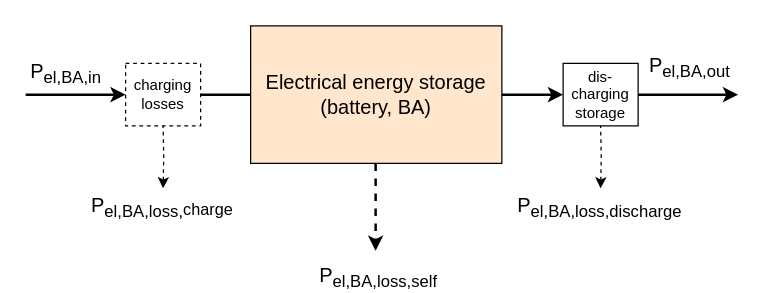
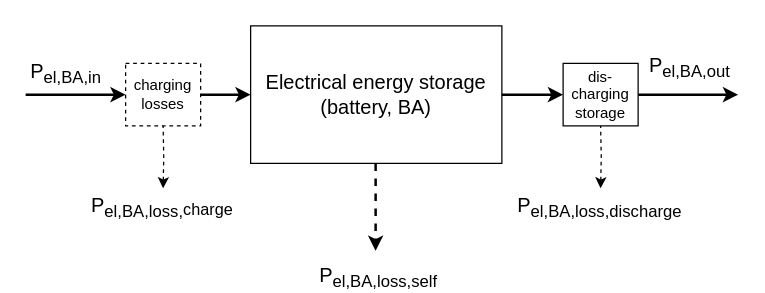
  <mxCell id="0" />
  <mxCell id="1" parent="0" />
- <mxCell id="2" value="&lt;font style=&quot;font-size: 16px;&quot;&gt;Electrical energy storage (battery, BA)&lt;/font&gt;" style="rounded=0;whiteSpace=wrap;html=1;fillColor=#ffe6cc;" parent="1" vertex="1"><mxGeometry x="200" y="20" width="201" height="110" as="geometry" /></mxCell>
- <mxCell id="3" value="" style="endArrow=none;html=1;rounded=0;fontSize=16;entryX=0;entryY=0.5;entryDx=0;entryDy=0;strokeWidth=2;startArrow=none;" parent="1" target="2" edge="1" source="7"><mxGeometry width="50" height="50" relative="1" as="geometry"><mxPoint x="80" y="75" as="sourcePoint" /><mxPoint x="340" y="120" as="targetPoint" /></mxGeometry></mxCell>
+ <mxCell id="2" value="&lt;font style=&quot;font-size: 16px;&quot;&gt;Electrical energy storage (battery, BA)&lt;/font&gt;" style="rounded=0;whiteSpace=wrap;html=1;" parent="1" vertex="1"><mxGeometry x="200" y="20" width="201" height="110" as="geometry" /></mxCell>
+ <mxCell id="3" value="" style="endArrow=classic;html=1;rounded=0;fontSize=16;entryX=0;entryY=0.5;entryDx=0;entryDy=0;strokeWidth=2;startArrow=none;" parent="1" target="2" edge="1" source="7"><mxGeometry width="50" height="50" relative="1" as="geometry"><mxPoint x="80" y="75" as="sourcePoint" /><mxPoint x="340" y="120" as="targetPoint" /></mxGeometry></mxCell>
  <mxCell id="4" value="" style="endArrow=classic;html=1;rounded=0;fontSize=16;strokeWidth=2;dashed=1;" parent="1" edge="1"><mxGeometry width="50" height="50" relative="1" as="geometry"><mxPoint x="300" y="130" as="sourcePoint" /><mxPoint x="300" y="200" as="targetPoint" /></mxGeometry></mxCell>
  <mxCell id="5" value="&lt;font style=&quot;font-size: 16px;&quot;&gt;P&lt;sub&gt;el,BA,loss,self&lt;/sub&gt;&lt;/font&gt;" style="edgeLabel;html=1;align=center;verticalAlign=middle;resizable=0;points=[];fontSize=16;" parent="4" vertex="1" connectable="0"><mxGeometry x="-0.271" y="-3" relative="1" as="geometry"><mxPoint x="4" y="64" as="offset" /></mxGeometry></mxCell>
  <mxCell id="6" value="&lt;font style=&quot;font-size: 16px;&quot;&gt;P&lt;sub&gt;el,BA,loss,&lt;/sub&gt;&lt;/font&gt;&lt;sub style=&quot;&quot;&gt;&lt;font style=&quot;font-size: 13px;&quot;&gt;charge&lt;/font&gt;&lt;/sub&gt;" style="edgeStyle=orthogonalEdgeStyle;rounded=0;orthogonalLoop=1;jettySize=auto;html=1;startArrow=classic;startFill=1;endArrow=none;endFill=0;dashed=1;" edge="1" parent="1" target="7"><mxGeometry x="-1" y="15" relative="1" as="geometry"><mxPoint x="130" y="150" as="sourcePoint" /><mxPoint x="14" y="15" as="offset" /></mxGeometry></mxCell>
  <mxCell id="7" value="charging losses" style="rounded=0;whiteSpace=wrap;html=1;dashed=1;" vertex="1" parent="1"><mxGeometry x="100" y="50" width="60" height="50" as="geometry" /></mxCell>
  <mxCell id="8" value="" style="endArrow=none;html=1;rounded=0;fontSize=16;strokeWidth=2;startArrow=classic;startFill=1;exitX=0;exitY=0.5;exitDx=0;exitDy=0;" edge="1" parent="1" source="7"><mxGeometry width="50" height="50" relative="1" as="geometry"><mxPoint x="200" y="75" as="sourcePoint" /><mxPoint x="20" y="75" as="targetPoint" /></mxGeometry></mxCell>
  <mxCell id="9" value="&lt;font style=&quot;font-size: 16px;&quot;&gt;P&lt;sub&gt;el,BA,in&lt;/sub&gt;&lt;/font&gt;" style="edgeLabel;html=1;align=center;verticalAlign=middle;resizable=0;points=[];fontSize=16;" vertex="1" connectable="0" parent="8"><mxGeometry x="-0.271" y="-3" relative="1" as="geometry"><mxPoint x="-20" y="-15" as="offset" /></mxGeometry></mxCell>
  <mxCell id="10" value="" style="endArrow=classic;html=1;rounded=0;fontSize=16;strokeWidth=2;startArrow=none;" edge="1" parent="1" source="12"><mxGeometry width="50" height="50" relative="1" as="geometry"><mxPoint x="451" y="75" as="sourcePoint" /><mxPoint x="590" y="75" as="targetPoint" /></mxGeometry></mxCell>
  <mxCell id="11" value="&lt;font style=&quot;font-size: 16px;&quot;&gt;P&lt;sub&gt;el,BA,loss,discharge&lt;/sub&gt;&lt;/font&gt;" style="edgeStyle=orthogonalEdgeStyle;rounded=0;orthogonalLoop=1;jettySize=auto;html=1;startArrow=classic;startFill=1;endArrow=none;endFill=0;dashed=1;" edge="1" parent="1" target="12"><mxGeometry x="-1" y="15" relative="1" as="geometry"><mxPoint x="480" y="150" as="sourcePoint" /><mxPoint x="14" y="15" as="offset" /></mxGeometry></mxCell>
  <mxCell id="12" value="dis-charging storage" style="rounded=0;whiteSpace=wrap;html=1;" vertex="1" parent="1"><mxGeometry x="450" y="50" width="60" height="50" as="geometry" /></mxCell>
  <mxCell id="13" value="" style="endArrow=none;html=1;rounded=0;fontSize=16;strokeWidth=2;startArrow=classic;startFill=1;" edge="1" parent="1"><mxGeometry width="50" height="50" relative="1" as="geometry"><mxPoint x="450" y="75" as="sourcePoint" /><mxPoint x="401" y="75" as="targetPoint" /></mxGeometry></mxCell>
  <mxCell id="14" value="&lt;font style=&quot;font-size: 16px;&quot;&gt;P&lt;sub&gt;el,BA,out&lt;/sub&gt;&lt;/font&gt;" style="edgeLabel;html=1;align=center;verticalAlign=middle;resizable=0;points=[];fontSize=16;" vertex="1" connectable="0" parent="13"><mxGeometry x="-0.271" y="-3" relative="1" as="geometry"><mxPoint x="118" y="-20" as="offset" /></mxGeometry></mxCell>
